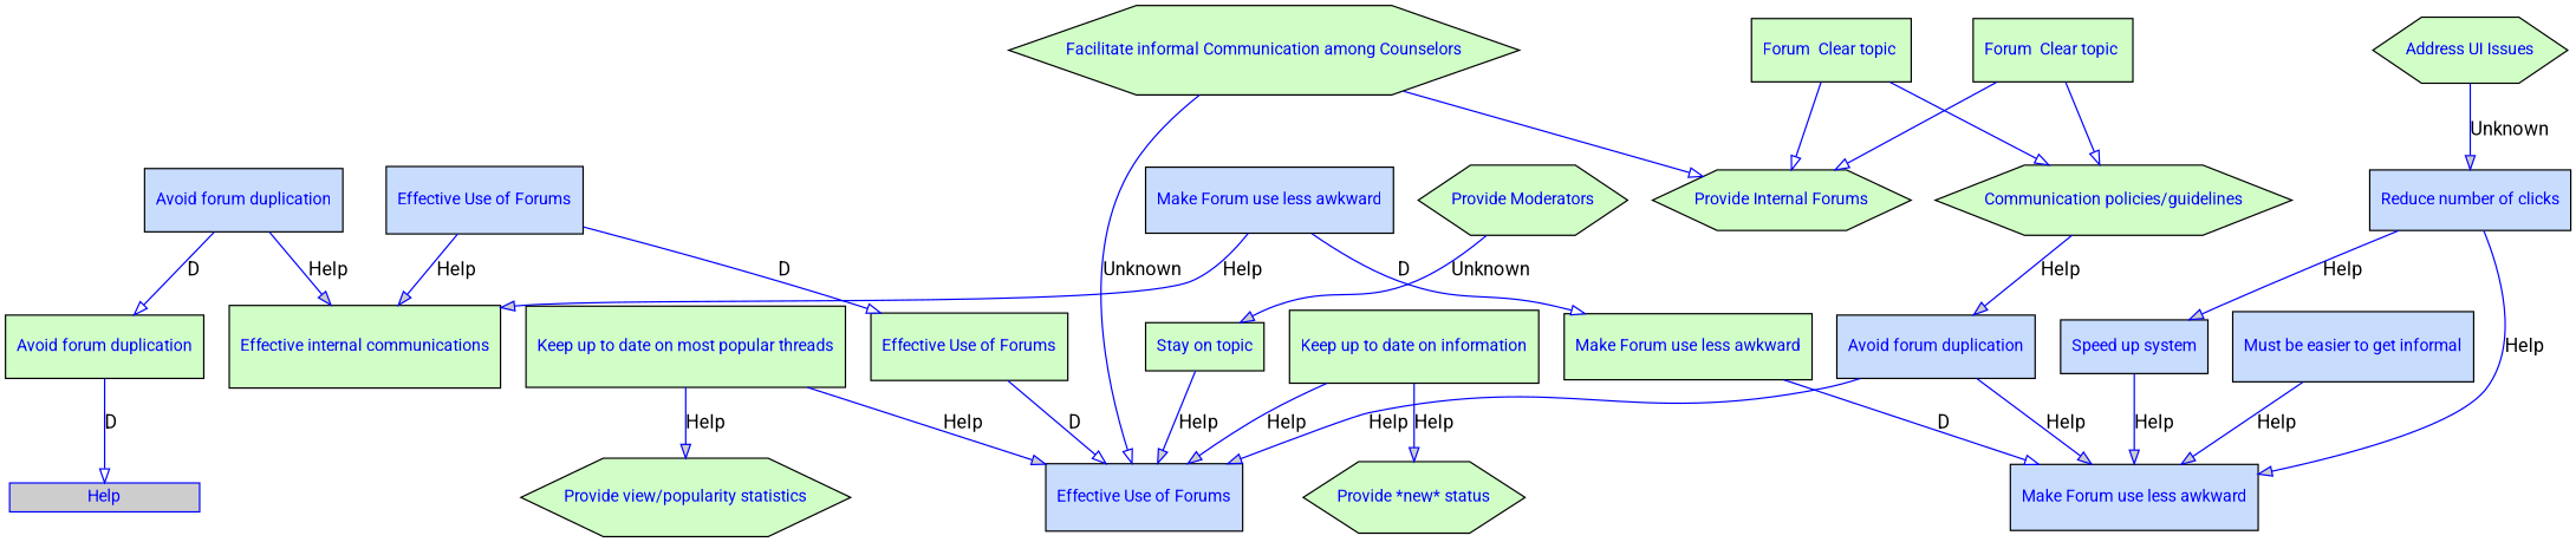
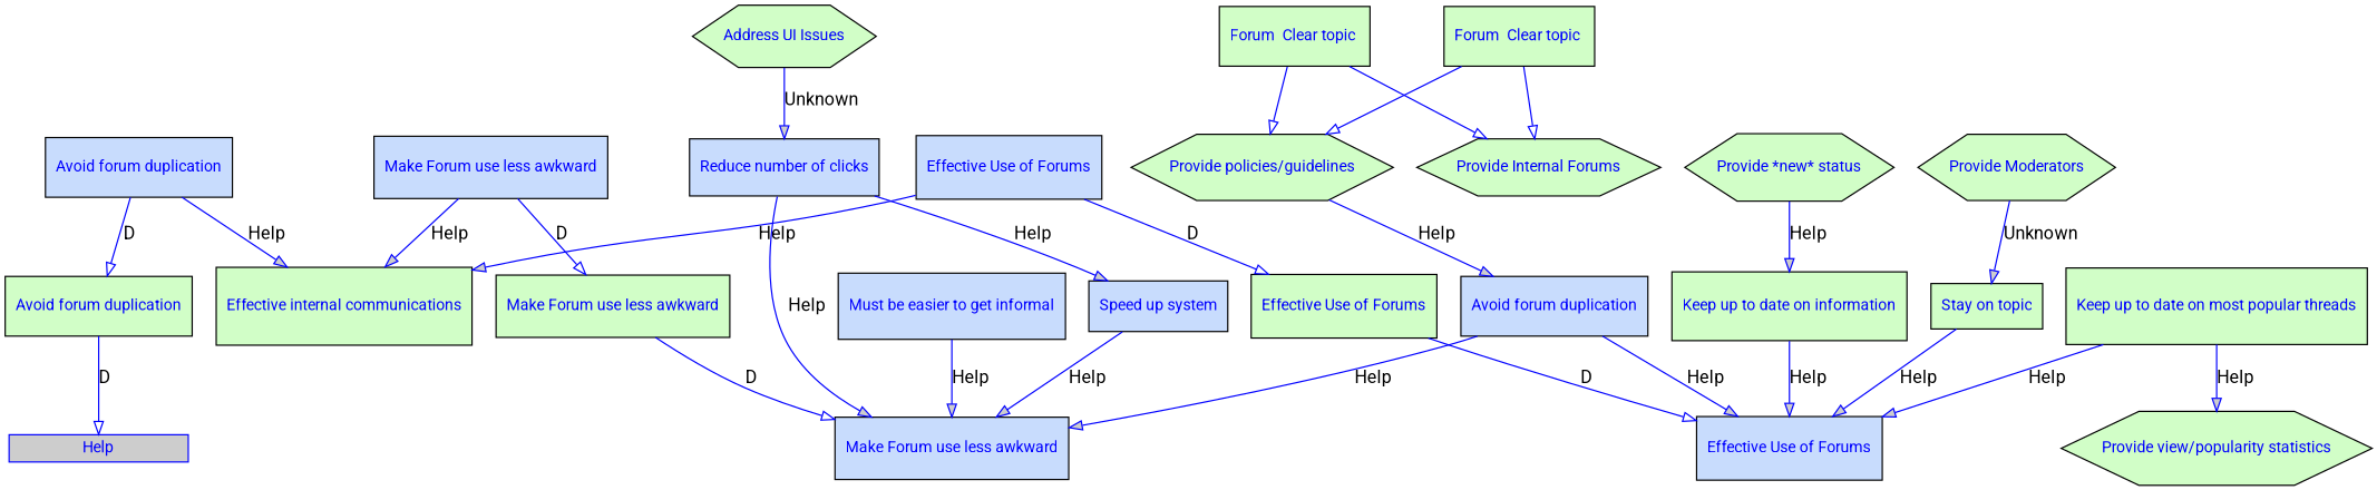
  digraph {
    fontname=Roboto
    node [color="#000000" fillcolor="#D1FEC7" fontcolor="#0000FF" fontname=Roboto fontsize=12 shape=box style=filled]
    edge [color="#0000FF" fillcolor="#CDCDCD" fontname=Roboto]
    n1 [color="#0000FF" fillcolor="#CDCDCD" height=0 label=Help width=1.91152721158446]
    n2 [height=0.679973523246231 label="Effective Use of Forums" width=1.13113991654389]
    n3 [fillcolor="#C8DCFD" height=0.679973523246231 label="Effective Use of Forums" width=1.13113991654389]
    n4 [fillcolor="#C8DCFD" height=0.679973523246231 label="Effective Use of Forums" width=1.13113991654389]
    n5 [height=0.828342609606397 label="Effective internal communications" width=1.37795275590551]
    n6 [fillcolor="#C8DCFD" height=0.639019822212531 label="Avoid forum duplication" width=1.06301319633239]
    n7 [height=0.639019822212531 label="Avoid forum duplication" width=1.06301319633239]
    n8 [fillcolor="#C8DCFD" height=0.608972728137111 label="Reduce number of clicks" width=1.01302968032341]
    n9 [fillcolor="#C8DCFD" height=0.669774167196029 label="Make Forum use less awkward" width=1.11417322834646]
    n10 [fillcolor="#C8DCFD" height=0.544339429169918 label="Speed up system" width=0.905511811023622]
-   n11 [height=0.908661417322835 label="Facilitate informal Communication among Counselors" shape=polygon sides=6 width=1.49606299212599]
    n12 [height=0.609186351706035 label="Provide Internal Forums" shape=polygon sides=6 width=0.95185367454068]
    n13 [fillcolor="#C8DCFD" height=0.639019822212531 label="Avoid forum duplication" width=1.06301319633239]
    n14 [fillcolor="#C8DCFD" height=0.710007951091198 label="Must be easier to get informal" width=1.18110236220473]
    n15 [fillcolor="#C8DCFD" height=0.669774167196029 label="Make Forum use less awkward" width=1.11417322834646]
    n16 [height=0.669774167196029 label="Make Forum use less awkward" width=1.11417322834646]
    n17 [height=0.711653543307087 label="Provide Moderators" shape=polygon sides=6 width=1.11195866141732]
    n18 [height=0.490638069621911 label="Stay on topic" width=0.816179286622626]
-   n19 [height=0.711653543307087 label="Communication policies/guidelines" shape=polygon sides=6 width=1.11195866141732]
+   n19 [height=0.711653543307087 label="Provide policies/guidelines" shape=polygon sides=6 width=1.11195866141732]
    n20 [height=0.640609621062991 label="Forum  Clear topic " width=1.24409448818898]
    n21 [height=0.640609621062991 label="Forum  Clear topic " width=1.24409448818898]
    n22 [height=0.66771653543307 label="Address UI Issues" shape=polygon sides=6 width=1.04330708661417]
    n23 [height=0.78740157480315 label="Provide view/popularity statistics" shape=polygon sides=6 width=1.23031496062992]
    n24 [height=0.816509143754877 label="Keep up to date on most popular threads" width=1.35826771653543]
    n25 [height=0.718110236220472 label="Provide *new* status" shape=polygon sides=6 width=1.12204724409449]
    n26 [height=0.739591615719998 label="Keep up to date on information" width=1.23031496062992]
    subgraph sub_1 {
      n1
    }
    n2 -> n3 [fillcolor="#FFFFFF" label=D]
    n4 -> n2 [fillcolor="#FFFFFF" label=D]
    n4 -> n5 [label=Help]
    n6 -> n5 [label=Help]
    n6 -> n7 [fillcolor="#FFFFFF" label=D]
    n7 -> n1 [fillcolor="#FFFFFF" label=D]
    n8 -> n9 [label=Help]
    n8 -> n10 [label=Help]
    n10 -> n9 [label=Help]
-   n11 -> n3 [fillcolor="#FFFFFF" label=Unknown]
-   n11 -> n12 [fillcolor="#FFFFFF"]
    n13 -> n3 [label=Help]
    n13 -> n9 [label=Help]
    n14 -> n9 [label=Help]
    n15 -> n5 [label=Help]
    n15 -> n16 [fillcolor="#FFFFFF" label=D]
    n16 -> n9 [fillcolor="#FFFFFF" label=D]
    n17 -> n18 [label=Unknown]
    n18 -> n3 [label=Help]
    n19 -> n13 [label=Help]
    n20 -> n12 [fillcolor="#FFFFFF"]
    n20 -> n19 [fillcolor="#FFFFFF"]
    n21 -> n12 [fillcolor="#FFFFFF"]
    n21 -> n19 [fillcolor="#FFFFFF"]
    n22 -> n8 [label=Unknown]
    n24 -> n3 [label=Help]
    n24 -> n23 [label=Help]
-   n26 -> n25 [label=Help]
+   n25 -> n26 [label=Help]
    n26 -> n3 [label=Help]
  }
